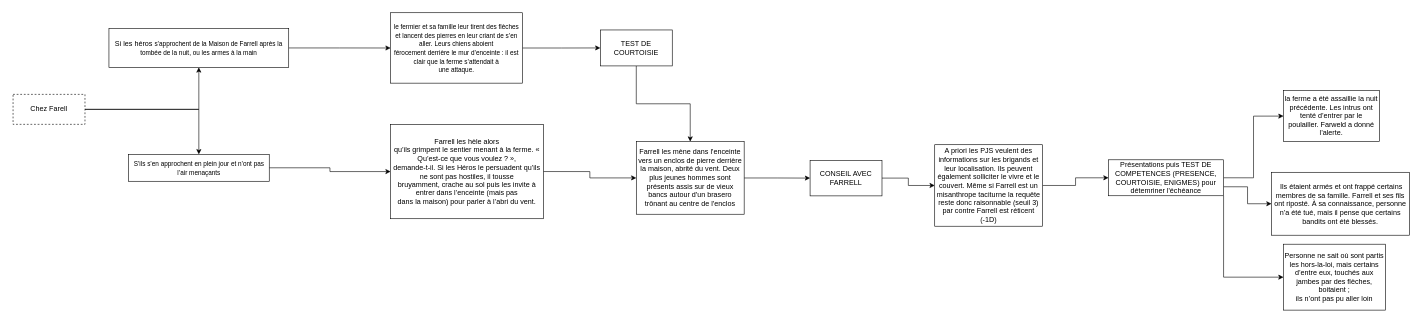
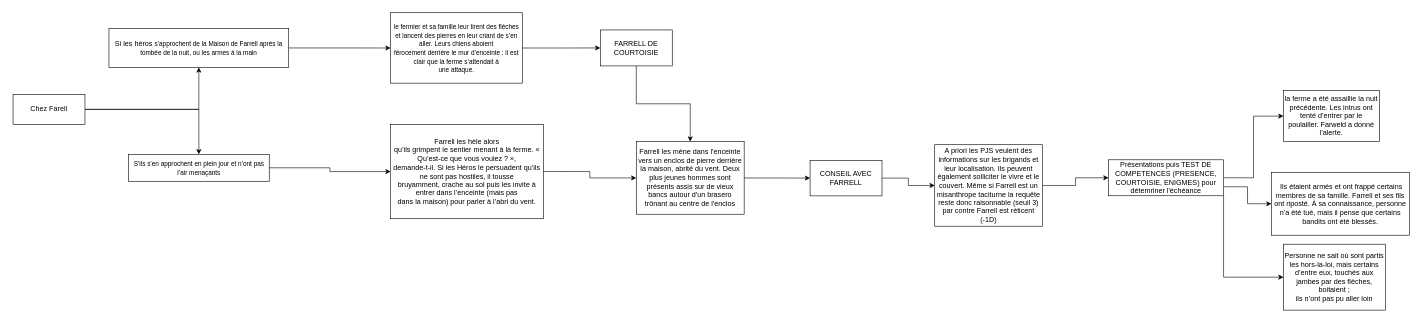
  <mxCell id="0" />
  <mxCell id="1" parent="0" />
  <mxCell id="2" value="" style="edgeStyle=orthogonalEdgeStyle;rounded=0;orthogonalLoop=1;jettySize=auto;html=1;" edge="1" parent="1" source="4" target="6"><mxGeometry relative="1" as="geometry" /></mxCell>
  <mxCell id="3" style="edgeStyle=orthogonalEdgeStyle;rounded=0;orthogonalLoop=1;jettySize=auto;html=1;exitX=1;exitY=0.5;exitDx=0;exitDy=0;entryX=0.5;entryY=0;entryDx=0;entryDy=0;" edge="1" parent="1" source="4" target="8"><mxGeometry relative="1" as="geometry" /></mxCell>
- <mxCell id="4" value="Chez Farell" style="rounded=0;whiteSpace=wrap;html=1;dashed=1;" vertex="1" parent="1"><mxGeometry x="20" y="157" width="120" height="50" as="geometry" /></mxCell>
+ <mxCell id="4" value="Chez Farell" style="rounded=0;whiteSpace=wrap;html=1;" vertex="1" parent="1"><mxGeometry x="20" y="157" width="120" height="50" as="geometry" /></mxCell>
  <mxCell id="5" value="" style="edgeStyle=orthogonalEdgeStyle;rounded=0;orthogonalLoop=1;jettySize=auto;html=1;" edge="1" parent="1" source="6" target="12"><mxGeometry relative="1" as="geometry" /></mxCell>
  <mxCell id="6" value="Si les héros&amp;nbsp;&lt;span style=&quot;font-size:8.0pt;mso-bidi-font-size:11.0pt;&lt;br/&gt;font-family:&amp;quot;Candara&amp;quot;,sans-serif;mso-fareast-font-family:Arial;mso-bidi-font-family:&lt;br/&gt;Arial;mso-font-kerning:0pt;mso-ligatures:none;mso-ansi-language:FR;mso-fareast-language:&lt;br/&gt;EN-US;mso-bidi-language:AR-SA&quot;&gt;s’approchent de la Maison de Farrell après la&lt;br/&gt;tombée de la nuit, ou les armes à la main&lt;/span&gt;" style="whiteSpace=wrap;html=1;rounded=0;" vertex="1" parent="1"><mxGeometry x="180" y="47" width="300" height="65" as="geometry" /></mxCell>
  <mxCell id="7" value="" style="edgeStyle=orthogonalEdgeStyle;rounded=0;orthogonalLoop=1;jettySize=auto;html=1;" edge="1" parent="1" source="8" target="10"><mxGeometry relative="1" as="geometry" /></mxCell>
  <mxCell id="8" value="&lt;span style=&quot;font-size:8.0pt;mso-bidi-font-size:11.0pt;&lt;br/&gt;font-family:&amp;quot;Candara&amp;quot;,sans-serif;mso-fareast-font-family:Arial;mso-bidi-font-family:&lt;br/&gt;Arial;mso-font-kerning:0pt;mso-ligatures:none;mso-ansi-language:FR;mso-fareast-language:&lt;br/&gt;EN-US;mso-bidi-language:AR-SA&quot;&gt;S’ils s’en approchent en plein jour et n’ont pas&lt;br/&gt;l’air menaçants&lt;/span&gt;" style="rounded=0;whiteSpace=wrap;html=1;" vertex="1" parent="1"><mxGeometry x="212.5" y="257" width="235" height="45" as="geometry" /></mxCell>
  <mxCell id="9" style="edgeStyle=orthogonalEdgeStyle;rounded=0;orthogonalLoop=1;jettySize=auto;html=1;exitX=1;exitY=0.5;exitDx=0;exitDy=0;entryX=0;entryY=0.5;entryDx=0;entryDy=0;" edge="1" parent="1" source="10" target="16"><mxGeometry relative="1" as="geometry" /></mxCell>
  <mxCell id="10" value="&lt;p align=&quot;center&quot; class=&quot;normalanneauunique&quot;&gt;Farrell les hèle alors&lt;br&gt;qu’ils grimpent le sentier menant à la ferme. « Qu’est-ce que vous voulez ? »,&lt;br&gt;demande-t-il. Si les Héros le persuadent qu’ils ne sont pas hostiles, il tousse&lt;br&gt;bruyamment, crache au sol puis les invite à entrer dans l’enceinte (mais pas&lt;br&gt;dans la maison) pour parler à l’abri du vent.&lt;/p&gt;" style="whiteSpace=wrap;html=1;rounded=0;align=center;" vertex="1" parent="1"><mxGeometry x="650" y="207" width="255" height="157.5" as="geometry" /></mxCell>
  <mxCell id="11" value="" style="edgeStyle=orthogonalEdgeStyle;rounded=0;orthogonalLoop=1;jettySize=auto;html=1;" edge="1" parent="1" source="12" target="14"><mxGeometry relative="1" as="geometry" /></mxCell>
  <mxCell id="12" value="&lt;div align=&quot;center&quot;&gt;&lt;span style=&quot;font-size:8.0pt;mso-bidi-font-size:11.0pt;&lt;br/&gt;font-family:&amp;quot;Candara&amp;quot;,sans-serif;mso-fareast-font-family:Arial;mso-bidi-font-family:&lt;br/&gt;Arial;mso-font-kerning:0pt;mso-ligatures:none;mso-ansi-language:FR;mso-fareast-language:&lt;br/&gt;EN-US;mso-bidi-language:AR-SA&quot;&gt;le fermier et sa famille leur tirent des flèches&lt;/span&gt;&lt;br&gt;&lt;span style=&quot;font-size:8.0pt;mso-bidi-font-size:11.0pt;&lt;br/&gt;font-family:&amp;quot;Candara&amp;quot;,sans-serif;mso-fareast-font-family:Arial;mso-bidi-font-family:&lt;br/&gt;Arial;mso-font-kerning:0pt;mso-ligatures:none;mso-ansi-language:FR;mso-fareast-language:&lt;br/&gt;EN-US;mso-bidi-language:AR-SA&quot;&gt;et lancent des pierres en leur criant de s’en aller. Leurs chiens aboient&lt;/span&gt;&lt;br&gt;&lt;span style=&quot;font-size:8.0pt;mso-bidi-font-size:11.0pt;&lt;br/&gt;font-family:&amp;quot;Candara&amp;quot;,sans-serif;mso-fareast-font-family:Arial;mso-bidi-font-family:&lt;br/&gt;Arial;mso-font-kerning:0pt;mso-ligatures:none;mso-ansi-language:FR;mso-fareast-language:&lt;br/&gt;EN-US;mso-bidi-language:AR-SA&quot;&gt;férocement derrière le mur d’enceinte : il est clair que la ferme s’attendait à&lt;/span&gt;&lt;br&gt;&lt;span style=&quot;font-size:8.0pt;mso-bidi-font-size:11.0pt;&lt;br/&gt;font-family:&amp;quot;Candara&amp;quot;,sans-serif;mso-fareast-font-family:Arial;mso-bidi-font-family:&lt;br/&gt;Arial;mso-font-kerning:0pt;mso-ligatures:none;mso-ansi-language:FR;mso-fareast-language:&lt;br/&gt;EN-US;mso-bidi-language:AR-SA&quot;&gt;une attaque.&lt;/span&gt;&lt;/div&gt;" style="whiteSpace=wrap;html=1;rounded=0;align=center;" vertex="1" parent="1"><mxGeometry x="650" y="20.75" width="220" height="117.5" as="geometry" /></mxCell>
  <mxCell id="13" style="edgeStyle=orthogonalEdgeStyle;rounded=0;orthogonalLoop=1;jettySize=auto;html=1;entryX=0.5;entryY=0;entryDx=0;entryDy=0;" edge="1" parent="1" source="14" target="16"><mxGeometry relative="1" as="geometry" /></mxCell>
- <mxCell id="14" value="TEST DE COURTOISIE" style="whiteSpace=wrap;html=1;rounded=0;" vertex="1" parent="1"><mxGeometry x="1000" y="49.5" width="120" height="60" as="geometry" /></mxCell>
+ <mxCell id="14" value="FARRELL DE COURTOISIE" style="whiteSpace=wrap;html=1;rounded=0;" vertex="1" parent="1"><mxGeometry x="1000" y="49.5" width="120" height="60" as="geometry" /></mxCell>
  <mxCell id="15" value="" style="edgeStyle=orthogonalEdgeStyle;rounded=0;orthogonalLoop=1;jettySize=auto;html=1;" edge="1" parent="1" source="16" target="18"><mxGeometry relative="1" as="geometry" /></mxCell>
  <mxCell id="16" value="&lt;p class=&quot;normalanneauunique&quot;&gt;&lt;span style=&quot;mso-fareast-language:FR&quot;&gt;Farrell les mène dans l'enceinte vers un enclos de&amp;nbsp;pierre derrière la maison, abrité du vent. Deux plus jeunes hommes sont présents assis sur de vieux bancs autour d'un brasero trônant au centre de l'enclos&lt;/span&gt;&lt;/p&gt;" style="rounded=0;whiteSpace=wrap;html=1;" vertex="1" parent="1"><mxGeometry x="1060" y="235.75" width="180" height="121.25" as="geometry" /></mxCell>
  <mxCell id="17" value="" style="edgeStyle=orthogonalEdgeStyle;rounded=0;orthogonalLoop=1;jettySize=auto;html=1;" edge="1" parent="1" source="18" target="20"><mxGeometry relative="1" as="geometry" /></mxCell>
  <mxCell id="18" value="CONSEIL AVEC FARRELL" style="whiteSpace=wrap;html=1;rounded=0;" vertex="1" parent="1"><mxGeometry x="1350" y="267" width="120" height="59.38" as="geometry" /></mxCell>
  <mxCell id="19" value="" style="edgeStyle=orthogonalEdgeStyle;rounded=0;orthogonalLoop=1;jettySize=auto;html=1;" edge="1" parent="1" source="20" target="24"><mxGeometry relative="1" as="geometry" /></mxCell>
  <mxCell id="20" value="A priori les PJS veulent des informations sur les brigands et leur localisation. Ils peuvent également solliciter le vivre et le couvert. Même si Farrell est un misanthrope taciturne la requête reste donc raisonnable (seuil 3) par contre Farrell est réticent (-1D)" style="whiteSpace=wrap;html=1;rounded=0;" vertex="1" parent="1"><mxGeometry x="1558" y="241" width="180" height="136" as="geometry" /></mxCell>
  <mxCell id="21" style="edgeStyle=orthogonalEdgeStyle;rounded=0;orthogonalLoop=1;jettySize=auto;html=1;exitX=1;exitY=0.5;exitDx=0;exitDy=0;entryX=0;entryY=0.5;entryDx=0;entryDy=0;" edge="1" parent="1" source="24" target="25"><mxGeometry relative="1" as="geometry" /></mxCell>
  <mxCell id="22" style="edgeStyle=orthogonalEdgeStyle;rounded=0;orthogonalLoop=1;jettySize=auto;html=1;exitX=1;exitY=0.75;exitDx=0;exitDy=0;entryX=0;entryY=0.5;entryDx=0;entryDy=0;" edge="1" parent="1" source="24" target="26"><mxGeometry relative="1" as="geometry" /></mxCell>
  <mxCell id="23" style="edgeStyle=orthogonalEdgeStyle;rounded=0;orthogonalLoop=1;jettySize=auto;html=1;exitX=1;exitY=1;exitDx=0;exitDy=0;entryX=0;entryY=0.5;entryDx=0;entryDy=0;" edge="1" parent="1" source="24" target="27"><mxGeometry relative="1" as="geometry" /></mxCell>
  <mxCell id="24" value="Présentations puis TEST DE COMPETENCES (PRESENCE, COURTOISIE, ENIGMES) pour détemriner l'échéance" style="whiteSpace=wrap;html=1;rounded=0;" vertex="1" parent="1"><mxGeometry x="1848" y="266.16" width="192" height="60" as="geometry" /></mxCell>
  <mxCell id="25" value="&lt;font&gt;la ferme a été assaillie la nuit précédente. Les&amp;nbsp;intrus ont tenté d’entrer par le poulailler. Farweld a donné l’alerte.&lt;/font&gt;" style="whiteSpace=wrap;html=1;rounded=0;" vertex="1" parent="1"><mxGeometry x="2140" y="150.75" width="160" height="85" as="geometry" /></mxCell>
  <mxCell id="26" value="&amp;nbsp;Ils étaient armés et ont frappé certains membres de sa famille. Farrell&amp;nbsp;et ses fils ont riposté. À sa connaissance, personne n’a été tué, mais il pense que certains bandits ont été blessés." style="whiteSpace=wrap;html=1;rounded=0;" vertex="1" parent="1"><mxGeometry x="2120" y="287" width="230" height="105" as="geometry" /></mxCell>
  <mxCell id="27" value="Personne ne sait où sont partis les hors-la-loi, mais certains&lt;br&gt;d’entre eux, touchés aux jambes par des flèches, boitaient ;&lt;br&gt;ils n’ont pas pu aller loin" style="rounded=0;whiteSpace=wrap;html=1;" vertex="1" parent="1"><mxGeometry x="2140" y="407" width="170" height="110" as="geometry" /></mxCell>
